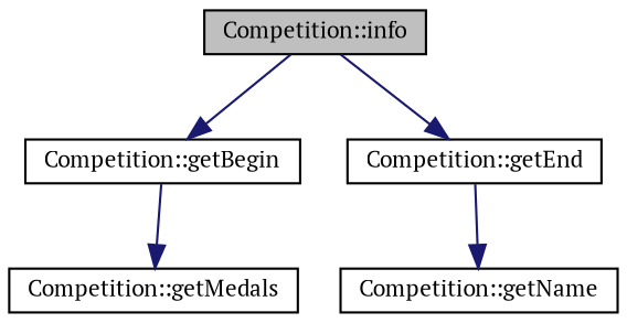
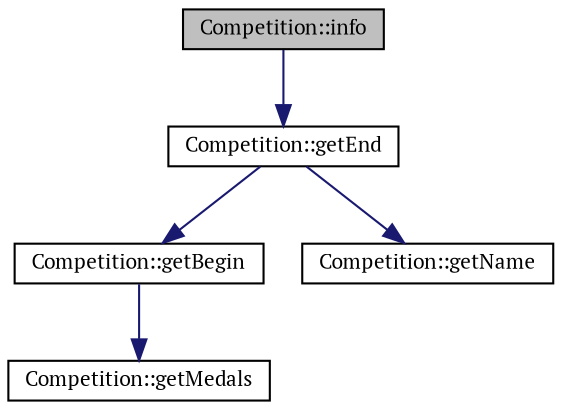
  digraph {
    fontname="PT Serif"
    rankdir=TB
    node [color=black fillcolor=white fontname="PT Serif" fontsize=10 shape=record style=filled]
    edge [color=midnightblue fontname="PT Serif" fontsize=10 labelfontname=Helvetica labelfontsize=10 style=solid]
    n1 [fillcolor=grey75 fontcolor=black height=0.2 label="Competition::info" width=0.4]
    n2 [height=0.2 label="Competition::getBegin" width=0.4]
    n3 [height=0.2 label="Competition::getEnd" width=0.4]
    n4 [height=0.2 label="Competition::getMedals" width=0.4]
    n5 [height=0.2 label="Competition::getName" width=0.4]
-   n1 -> n2
+   n3 -> n2
    n1 -> n3
    n2 -> n4
    n3 -> n5
  }
